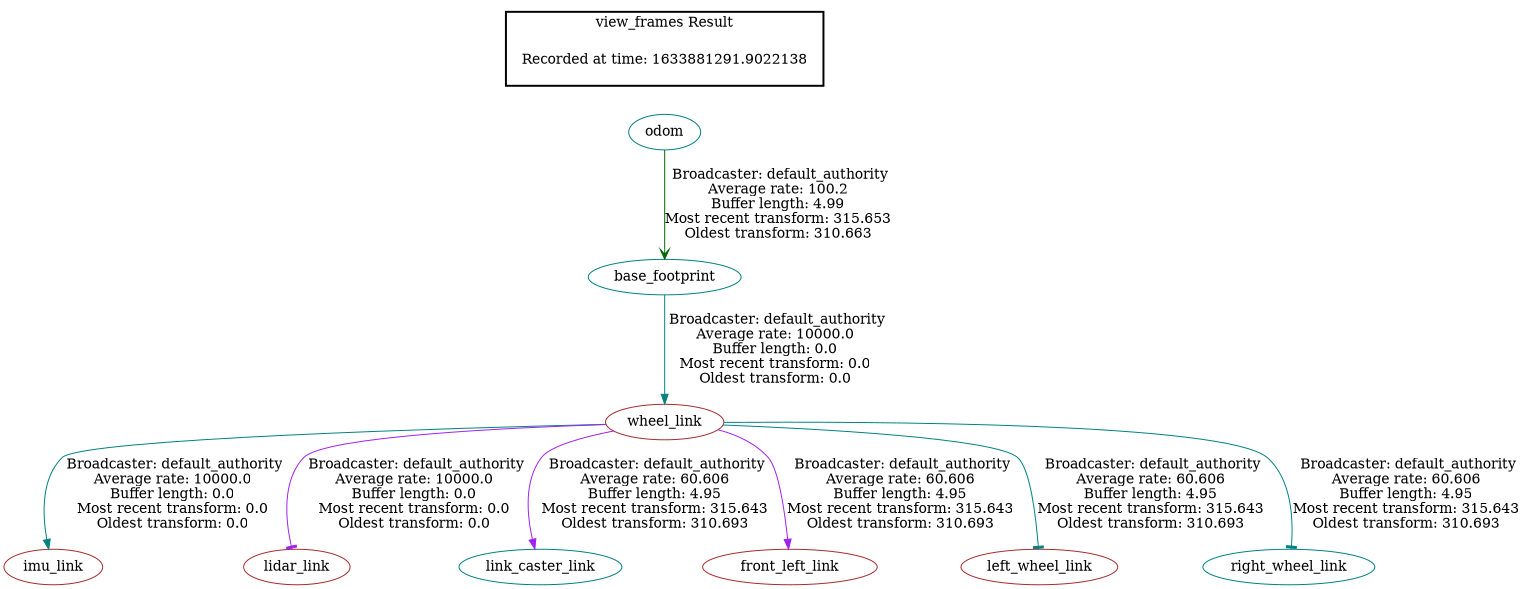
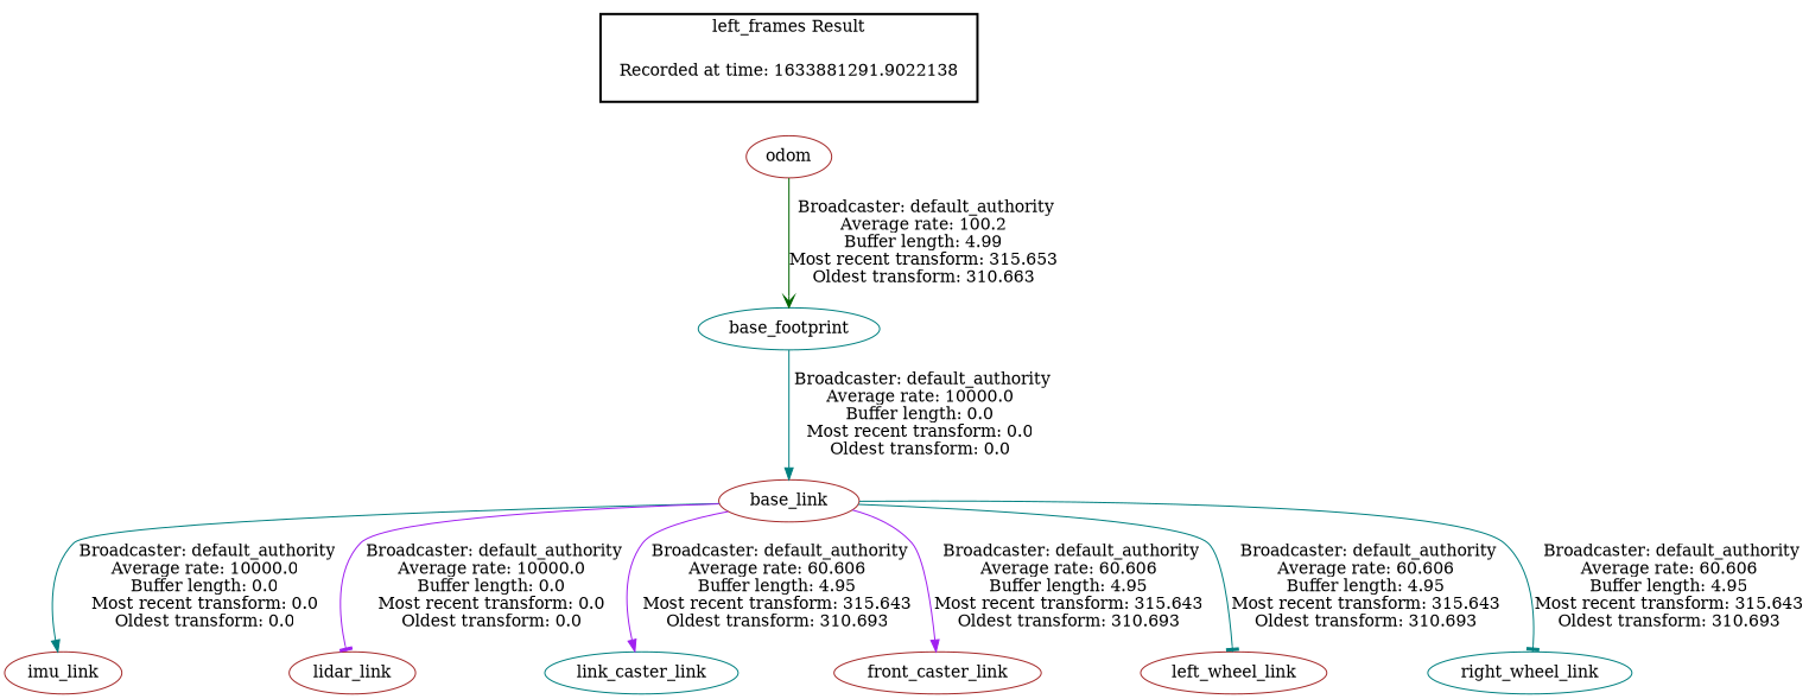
  digraph {
    node [color=brown]
    edge [arrowhead=normal color=teal]
    "Recorded at time: 1633881291.9022138" [color=purple shape=plaintext]
-   odom [color=teal]
+   odom
    base_footprint [color=teal]
-   base_link [label=wheel_link]
+   base_link
    imu_link
    lidar_link
    n7 [color=teal label=link_caster_link]
-   front_caster_link [label=front_left_link]
+   front_caster_link
    left_wheel_link
    right_wheel_link [color=teal]
    subgraph cluster_1 {
      color=black
-     label="view_frames Result"
+     label="left_frames Result"
      style=bold
      "Recorded at time: 1633881291.9022138"
    }
    "Recorded at time: 1633881291.9022138" -> odom [style=invis arrowhead="" color=""]
    odom -> base_footprint [arrowhead=vee color=darkgreen label=" Broadcaster: default_authority\nAverage rate: 100.2\nBuffer length: 4.99\nMost recent transform: 315.653\nOldest transform: 310.663\n"]
    base_footprint -> base_link [label=" Broadcaster: default_authority\nAverage rate: 10000.0\nBuffer length: 0.0\nMost recent transform: 0.0\nOldest transform: 0.0\n"]
    base_link -> imu_link [label=" Broadcaster: default_authority\nAverage rate: 10000.0\nBuffer length: 0.0\nMost recent transform: 0.0\nOldest transform: 0.0\n"]
    base_link -> lidar_link [arrowhead=tee color=purple label=" Broadcaster: default_authority\nAverage rate: 10000.0\nBuffer length: 0.0\nMost recent transform: 0.0\nOldest transform: 0.0\n"]
    base_link -> n7 [color=purple label=" Broadcaster: default_authority\nAverage rate: 60.606\nBuffer length: 4.95\nMost recent transform: 315.643\nOldest transform: 310.693\n"]
    base_link -> front_caster_link [color=purple label=" Broadcaster: default_authority\nAverage rate: 60.606\nBuffer length: 4.95\nMost recent transform: 315.643\nOldest transform: 310.693\n"]
    base_link -> left_wheel_link [arrowhead=tee label=" Broadcaster: default_authority\nAverage rate: 60.606\nBuffer length: 4.95\nMost recent transform: 315.643\nOldest transform: 310.693\n"]
    base_link -> right_wheel_link [arrowhead=tee label=" Broadcaster: default_authority\nAverage rate: 60.606\nBuffer length: 4.95\nMost recent transform: 315.643\nOldest transform: 310.693\n"]
  }
